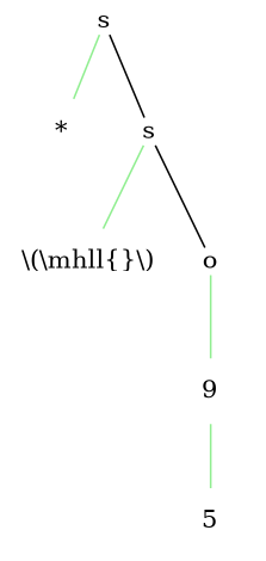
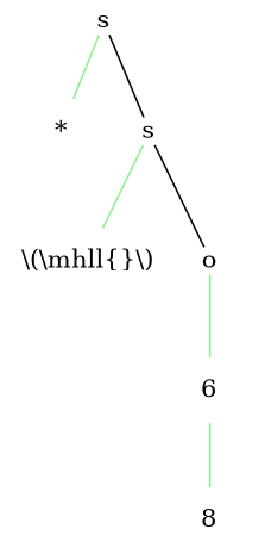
  graph {
    node [shape=none]
    edge [color=lightgreen]
    n1 [label=s shape=plain]
    n2 [label="*"]
    n3 [label=s shape=plain]
    n4 [label="\\(\\mhll{}\\)"]
    n5 [label=o shape=plain]
-   6 [label=9]
-   5
+   6
+   5 [label=8]
    n1 -- n2
    n1 -- n3 [color=""]
    n3 -- n4
    n3 -- n5 [color=""]
    n5 -- 6
    6 -- 5
  }
